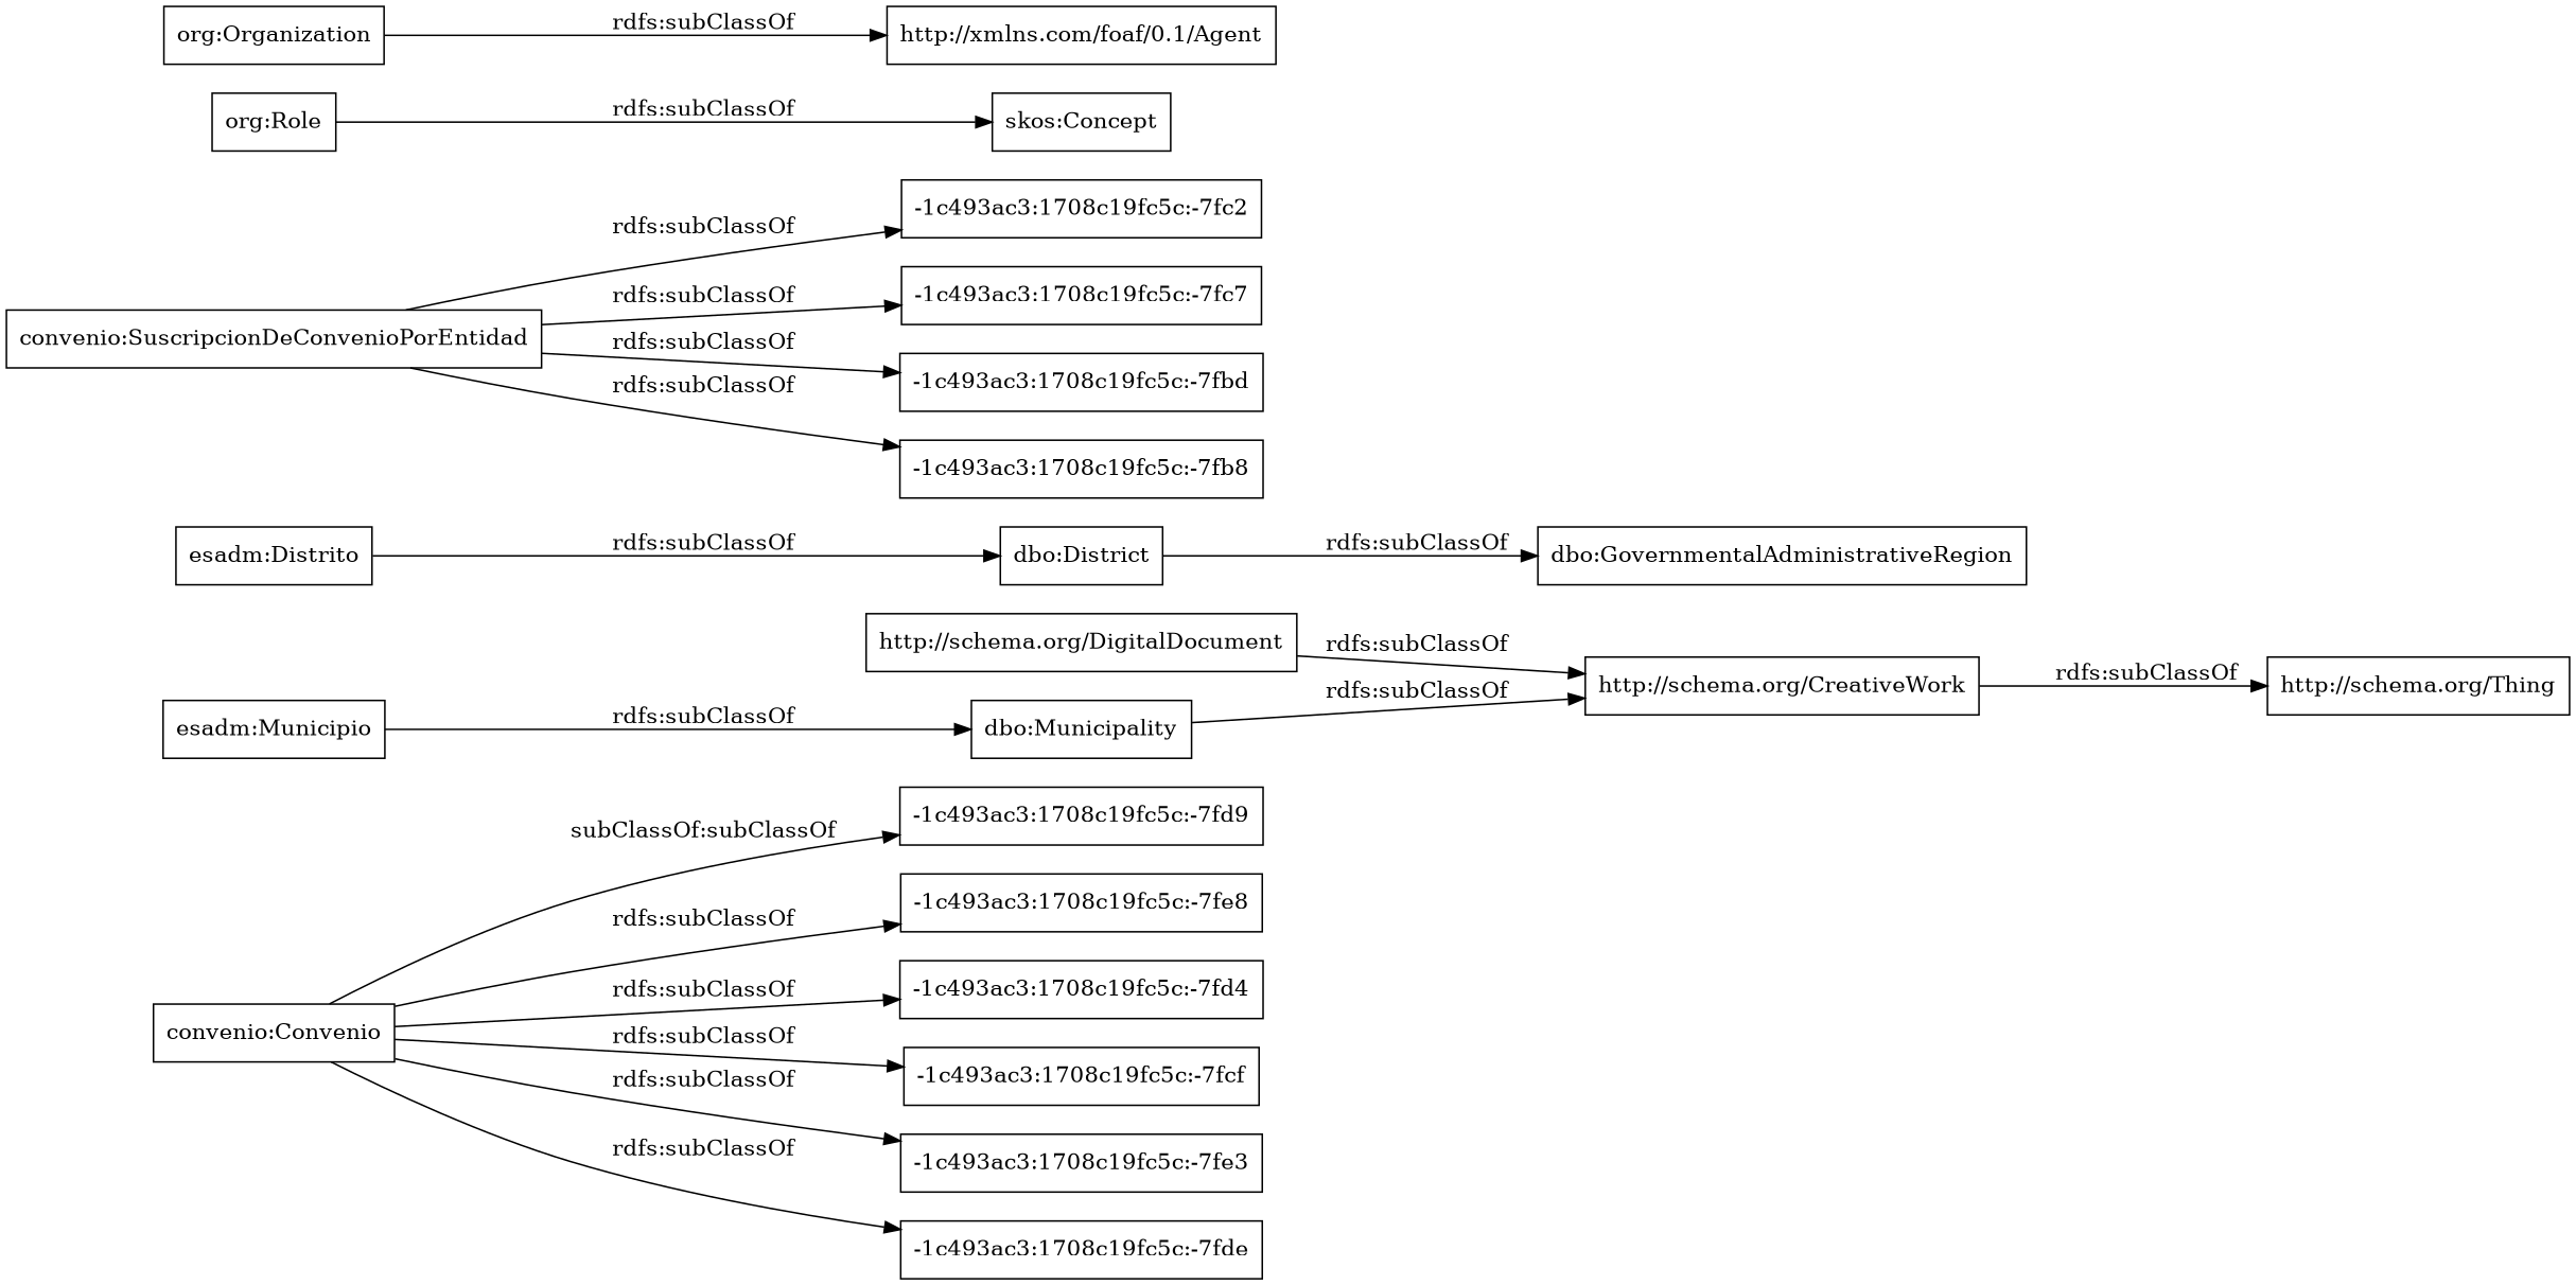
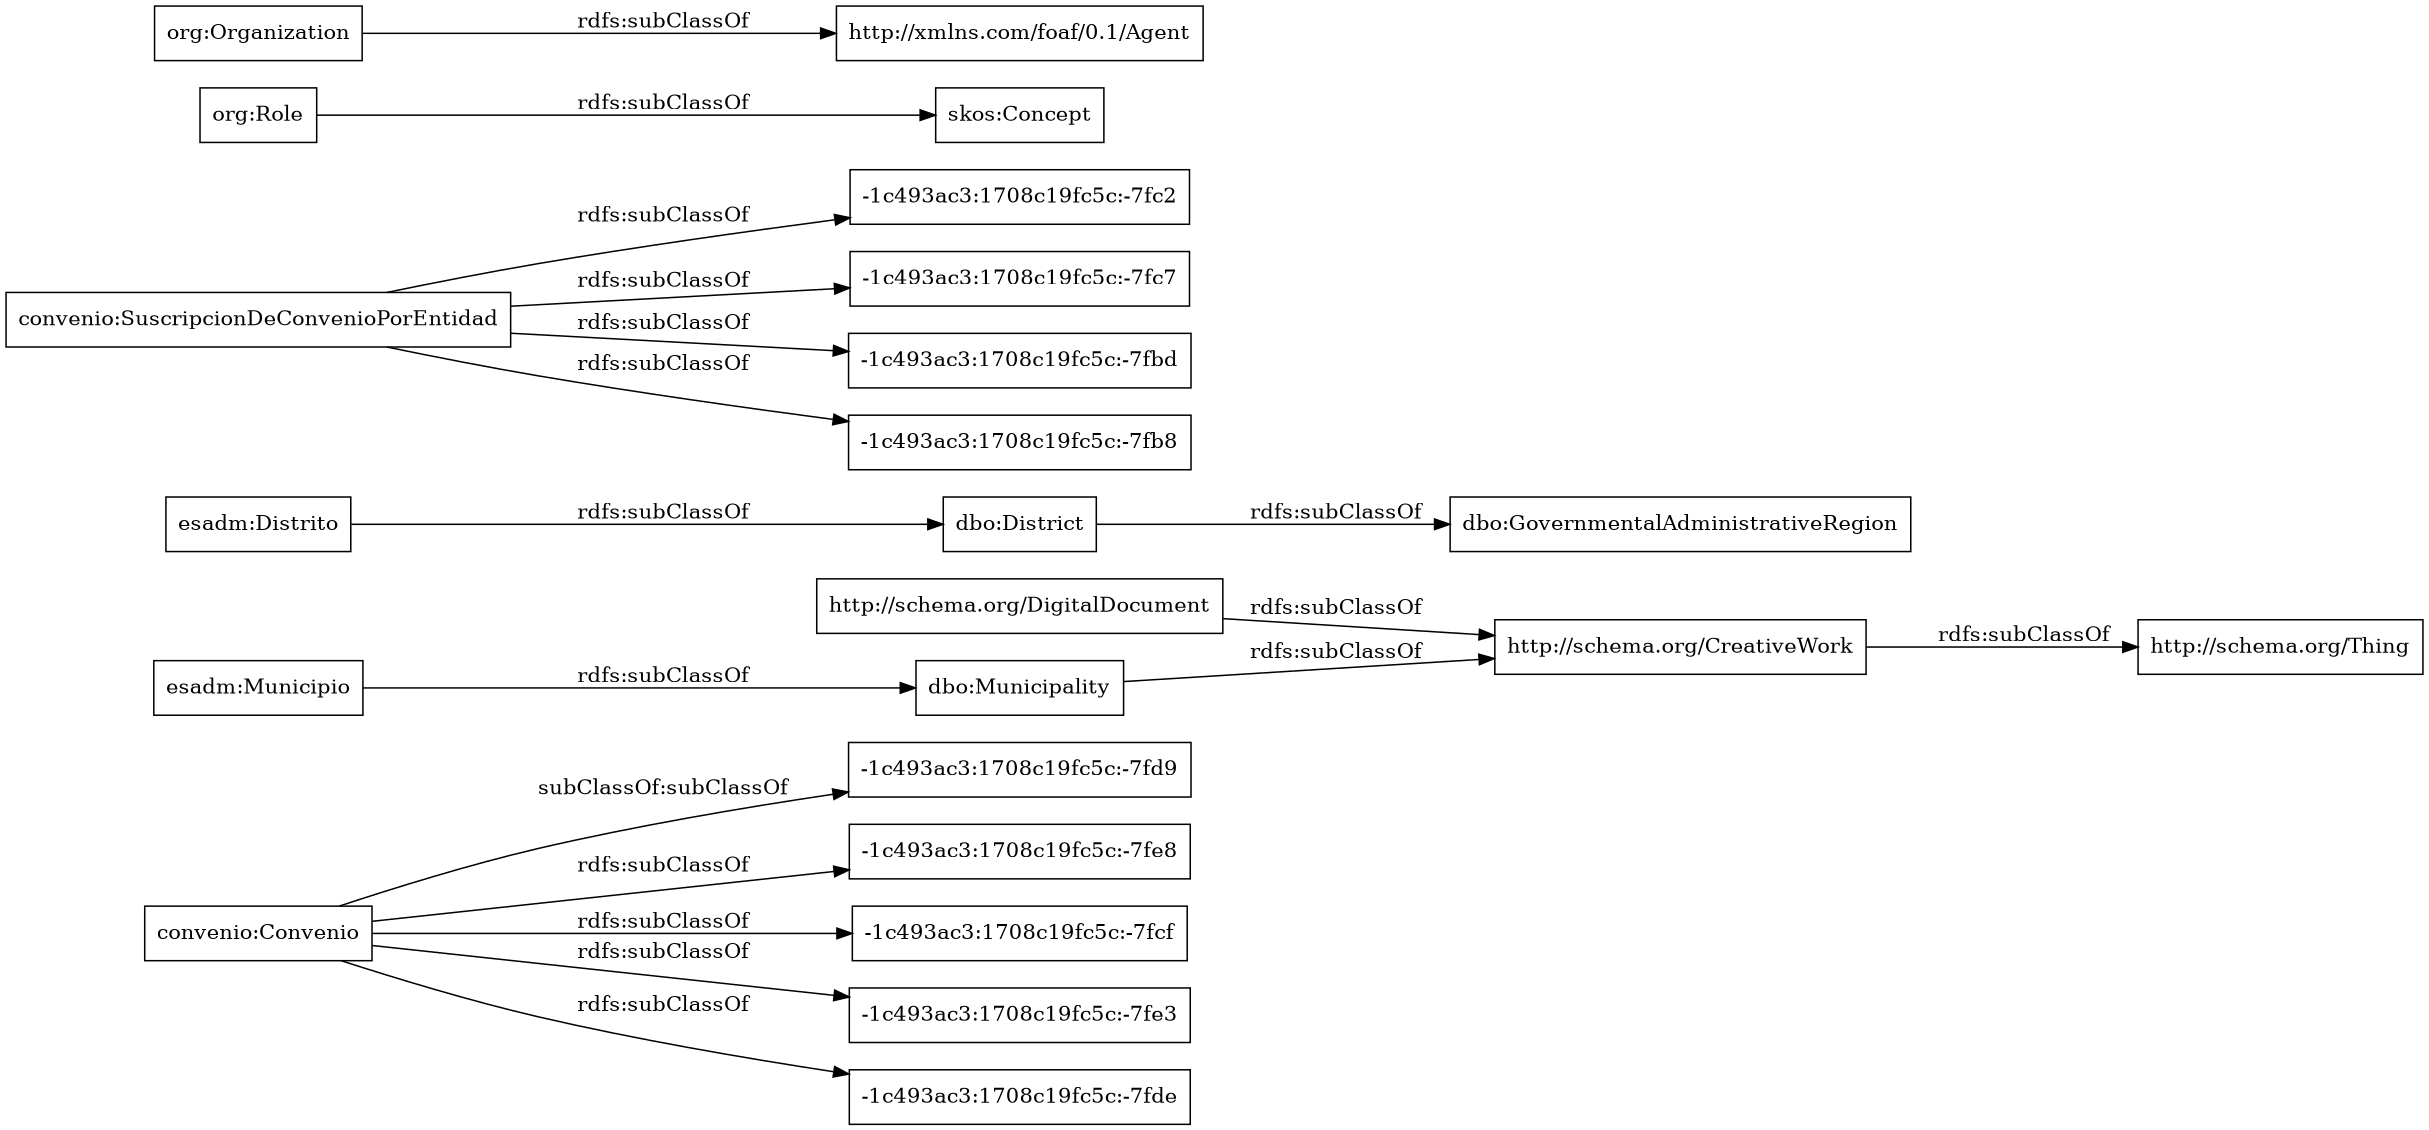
  digraph {
    rankdir=LR
    node [color=black shape=rectangle]
    "convenio:Convenio"
    "-1c493ac3:1708c19fc5c:-7fd9"
    "-1c493ac3:1708c19fc5c:-7fe8"
-   "-1c493ac3:1708c19fc5c:-7fd4"
    "-1c493ac3:1708c19fc5c:-7fcf"
    "-1c493ac3:1708c19fc5c:-7fe3"
    "-1c493ac3:1708c19fc5c:-7fde"
    "http://schema.org/CreativeWork"
    "http://schema.org/Thing"
    "dbo:District"
    "dbo:GovernmentalAdministrativeRegion"
    "convenio:SuscripcionDeConvenioPorEntidad"
    "-1c493ac3:1708c19fc5c:-7fc2"
    "-1c493ac3:1708c19fc5c:-7fc7"
    "-1c493ac3:1708c19fc5c:-7fbd"
    "-1c493ac3:1708c19fc5c:-7fb8"
    "http://schema.org/DigitalDocument"
    "esadm:Distrito"
    "dbo:Municipality"
    "esadm:Municipio"
    "org:Role"
    "skos:Concept"
    "org:Organization"
    "http://xmlns.com/foaf/0.1/Agent"
    "convenio:Convenio" -> "-1c493ac3:1708c19fc5c:-7fd9" [label="subClassOf:subClassOf"]
    "convenio:Convenio" -> "-1c493ac3:1708c19fc5c:-7fe8" [label="rdfs:subClassOf"]
-   "convenio:Convenio" -> "-1c493ac3:1708c19fc5c:-7fd4" [label="rdfs:subClassOf"]
    "convenio:Convenio" -> "-1c493ac3:1708c19fc5c:-7fcf" [label="rdfs:subClassOf"]
    "convenio:Convenio" -> "-1c493ac3:1708c19fc5c:-7fe3" [label="rdfs:subClassOf"]
    "convenio:Convenio" -> "-1c493ac3:1708c19fc5c:-7fde" [label="rdfs:subClassOf"]
    "http://schema.org/CreativeWork" -> "http://schema.org/Thing" [label="rdfs:subClassOf"]
    "dbo:District" -> "dbo:GovernmentalAdministrativeRegion" [label="rdfs:subClassOf"]
    "convenio:SuscripcionDeConvenioPorEntidad" -> "-1c493ac3:1708c19fc5c:-7fc2" [label="rdfs:subClassOf"]
    "convenio:SuscripcionDeConvenioPorEntidad" -> "-1c493ac3:1708c19fc5c:-7fc7" [label="rdfs:subClassOf"]
    "convenio:SuscripcionDeConvenioPorEntidad" -> "-1c493ac3:1708c19fc5c:-7fbd" [label="rdfs:subClassOf"]
    "convenio:SuscripcionDeConvenioPorEntidad" -> "-1c493ac3:1708c19fc5c:-7fb8" [label="rdfs:subClassOf"]
    "http://schema.org/DigitalDocument" -> "http://schema.org/CreativeWork" [label="rdfs:subClassOf"]
    "esadm:Distrito" -> "dbo:District" [label="rdfs:subClassOf"]
    "dbo:Municipality" -> "http://schema.org/CreativeWork" [label="rdfs:subClassOf"]
    "esadm:Municipio" -> "dbo:Municipality" [label="rdfs:subClassOf"]
    "org:Role" -> "skos:Concept" [label="rdfs:subClassOf"]
    "org:Organization" -> "http://xmlns.com/foaf/0.1/Agent" [label="rdfs:subClassOf"]
  }
